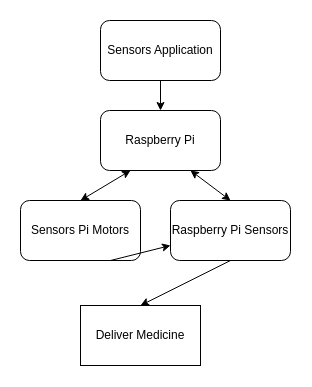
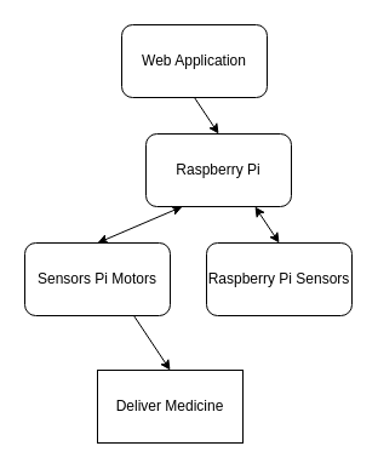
  <mxCell id="0" />
  <mxCell id="1" parent="0" />
- <mxCell id="2" value="Sensors Application" style="rounded=1;whiteSpace=wrap;html=1;" vertex="1" parent="1"><mxGeometry x="100" y="20" width="120" height="60" as="geometry" /></mxCell>
- <mxCell id="3" value="Raspberry Pi" style="rounded=1;whiteSpace=wrap;html=1;" vertex="1" parent="1"><mxGeometry x="100" y="110" width="120" height="60" as="geometry" /></mxCell>
+ <mxCell id="2" value="Web Application" style="rounded=1;whiteSpace=wrap;html=1;" vertex="1" parent="1"><mxGeometry x="100" y="20" width="120" height="60" as="geometry" /></mxCell>
+ <mxCell id="3" value="Raspberry Pi" style="rounded=1;whiteSpace=wrap;html=1;" vertex="1" parent="1"><mxGeometry x="120" y="110" width="120" height="60" as="geometry" /></mxCell>
  <mxCell id="4" value="Raspberry Pi Sensors" style="rounded=1;whiteSpace=wrap;html=1;" vertex="1" parent="1"><mxGeometry x="170" y="200" width="120" height="60" as="geometry" /></mxCell>
  <mxCell id="5" value="Sensors Pi Motors" style="rounded=1;whiteSpace=wrap;html=1;" vertex="1" parent="1"><mxGeometry x="20" y="200" width="120" height="60" as="geometry" /></mxCell>
  <mxCell id="6" value="Deliver Medicine" style="rounded=0;whiteSpace=wrap;html=1;" vertex="1" parent="1"><mxGeometry x="80" y="305" width="120" height="60" as="geometry" /></mxCell>
  <mxCell id="7" value="" style="endArrow=classic;html=1;exitX=0.5;exitY=1;exitDx=0;exitDy=0;entryX=0.5;entryY=0;entryDx=0;entryDy=0;" edge="1" parent="1" source="2" target="3"><mxGeometry width="50" height="50" relative="1" as="geometry"><mxPoint x="20" y="420" as="sourcePoint" /><mxPoint x="70" y="370" as="targetPoint" /></mxGeometry></mxCell>
- <mxCell id="8" value="" style="endArrow=classic;html=1;exitX=0.75;exitY=1;exitDx=0;exitDy=0;" edge="1" parent="1" source="5" target="4"><mxGeometry width="50" height="50" relative="1" as="geometry"><mxPoint x="20" y="420" as="sourcePoint" /><mxPoint x="70" y="370" as="targetPoint" /></mxGeometry></mxCell>
- <mxCell id="9" value="" style="endArrow=classic;html=1;exitX=0.5;exitY=1;exitDx=0;exitDy=0;entryX=0.5;entryY=0;entryDx=0;entryDy=0;" edge="1" parent="1" source="4" target="6"><mxGeometry width="50" height="50" relative="1" as="geometry"><mxPoint x="10" y="500" as="sourcePoint" /><mxPoint x="60" y="450" as="targetPoint" /></mxGeometry></mxCell>
+ <mxCell id="8" value="" style="endArrow=classic;html=1;exitX=0.75;exitY=1;exitDx=0;exitDy=0;entryX=0.5;entryY=0;entryDx=0;entryDy=0;" edge="1" parent="1" source="5" target="6"><mxGeometry width="50" height="50" relative="1" as="geometry"><mxPoint x="20" y="420" as="sourcePoint" /><mxPoint x="70" y="370" as="targetPoint" /></mxGeometry></mxCell>
  <mxCell id="10" value="" style="endArrow=classic;startArrow=classic;html=1;entryX=0.25;entryY=1;entryDx=0;entryDy=0;exitX=0.5;exitY=0;exitDx=0;exitDy=0;" edge="1" parent="1" source="5" target="3"><mxGeometry width="50" height="50" relative="1" as="geometry"><mxPoint x="0" y="580" as="sourcePoint" /><mxPoint x="50" y="530" as="targetPoint" /></mxGeometry></mxCell>
  <mxCell id="11" value="" style="endArrow=classic;startArrow=classic;html=1;entryX=0.5;entryY=0;entryDx=0;entryDy=0;exitX=0.75;exitY=1;exitDx=0;exitDy=0;" edge="1" parent="1" source="3" target="4"><mxGeometry width="50" height="50" relative="1" as="geometry"><mxPoint x="-10" y="660" as="sourcePoint" /><mxPoint x="40" y="610" as="targetPoint" /></mxGeometry></mxCell>
